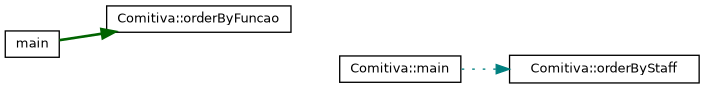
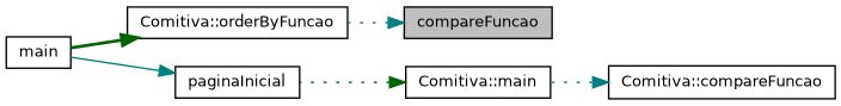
  digraph {
    rankdir=RL
    node [color=black fillcolor=white fontname=Helvetica fontsize=10 shape=record style=filled]
    edge [color=teal dir=back fontname=Helvetica fontsize=10 labelfontname=Helvetica labelfontsize=10 style=dotted]
+   n1 [fillcolor=grey75 fontcolor=black height=0.2 label=compareFuncao width=0.4]
    n2 [height=0.2 label="Comitiva::orderByFuncao" width=0.4]
    n3 [height=0.2 label=main width=0.4]
-   n4 [height=0.2 label="Comitiva::orderByStaff" width=0.4]
+   n4 [height=0.2 label="Comitiva::compareFuncao" width=0.4]
    n5 [height=0.2 label="Comitiva::main" width=0.4]
+   n6 [height=0.2 label=paginaInicial width=0.4]
+   n1 -> n2
    n2 -> n3 [color=darkgreen style=bold]
    n4 -> n5
+   n5 -> n6 [color=darkgreen]
+   n6 -> n3 [style=solid]
  }
